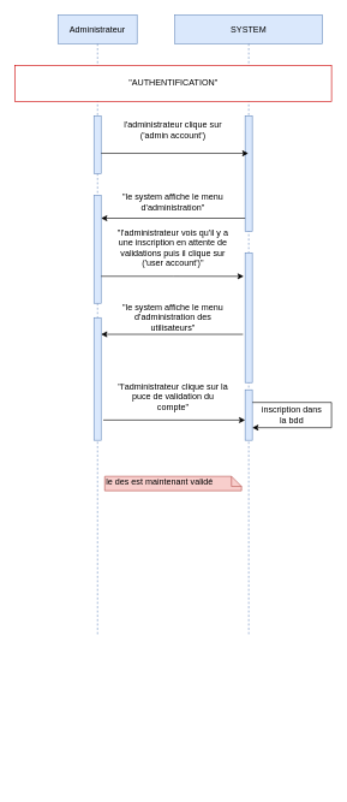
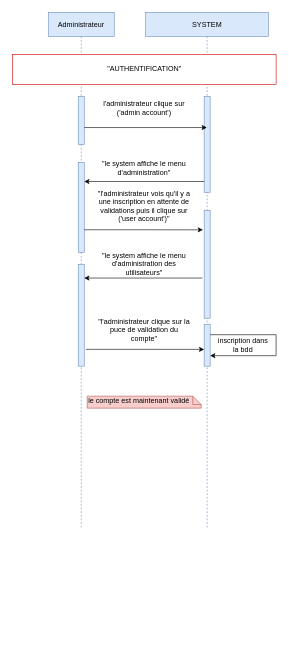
  <mxCell id="0" />
  <mxCell id="1" parent="0" />
  <mxCell id="2" value="Administrateur" style="shape=umlLifeline;perimeter=lifelinePerimeter;container=1;collapsible=0;recursiveResize=0;rounded=0;shadow=0;strokeWidth=1;fillColor=#dae8fc;strokeColor=#6c8ebf;" parent="1" vertex="1"><mxGeometry x="80" y="20" width="110" height="860" as="geometry" /></mxCell>
  <mxCell id="3" value="" style="group" parent="2" vertex="1" connectable="0"><mxGeometry x="50" y="300" width="10" height="770" as="geometry" /></mxCell>
  <mxCell id="4" value="" style="group" parent="3" vertex="1" connectable="0"><mxGeometry width="10" height="770" as="geometry" /></mxCell>
  <mxCell id="5" style="edgeStyle=orthogonalEdgeStyle;rounded=0;orthogonalLoop=1;jettySize=auto;html=1;exitX=0.5;exitY=1;exitDx=0;exitDy=0;dashed=1;startArrow=none;startFill=0;" parent="4" edge="1"><mxGeometry relative="1" as="geometry"><mxPoint x="5" y="340" as="sourcePoint" /><mxPoint x="5" y="340" as="targetPoint" /></mxGeometry></mxCell>
  <mxCell id="6" value="" style="html=1;strokeColor=#6c8ebf;fillColor=#dae8fc;" vertex="1" parent="2"><mxGeometry x="50" y="140" width="10" height="80" as="geometry" /></mxCell>
  <mxCell id="7" value="" style="html=1;strokeColor=#6c8ebf;fillColor=#dae8fc;" vertex="1" parent="2"><mxGeometry x="50" y="250" width="10" height="150" as="geometry" /></mxCell>
  <mxCell id="8" value="" style="html=1;strokeColor=#6c8ebf;fillColor=#dae8fc;" vertex="1" parent="2"><mxGeometry x="50" y="420" width="10" height="170" as="geometry" /></mxCell>
  <mxCell id="9" value="SYSTEM" style="shape=umlLifeline;perimeter=lifelinePerimeter;container=0;collapsible=0;recursiveResize=0;rounded=0;shadow=0;strokeWidth=1;fillColor=#dae8fc;strokeColor=#6c8ebf;" parent="1" vertex="1"><mxGeometry x="242.5" y="20" width="205" height="860" as="geometry" /></mxCell>
  <mxCell id="10" style="edgeStyle=orthogonalEdgeStyle;rounded=0;orthogonalLoop=1;jettySize=auto;html=1;exitX=0.5;exitY=1;exitDx=0;exitDy=0;dashed=1;startArrow=none;startFill=0;" parent="1" edge="1"><mxGeometry x="395" y="80" as="geometry"><mxPoint x="345" y="720" as="sourcePoint" /><mxPoint x="345" y="720" as="targetPoint" /></mxGeometry></mxCell>
  <mxCell id="11" style="edgeStyle=orthogonalEdgeStyle;rounded=0;orthogonalLoop=1;jettySize=auto;html=1;exitX=0.5;exitY=1;exitDx=0;exitDy=0;" edge="1" parent="1"><mxGeometry relative="1" as="geometry"><mxPoint x="405" y="590" as="sourcePoint" /><mxPoint x="405" y="590" as="targetPoint" /></mxGeometry></mxCell>
  <mxCell id="12" value="&quot;AUTHENTIFICATION&quot;" style="html=1;strokeColor=#CC0000;" vertex="1" parent="1"><mxGeometry x="20" y="90" width="440" height="50" as="geometry" /></mxCell>
  <mxCell id="13" value="" style="html=1;strokeColor=#6c8ebf;fillColor=#dae8fc;fontStyle=1" vertex="1" parent="1"><mxGeometry x="340" y="160" width="10" height="160" as="geometry" /></mxCell>
  <mxCell id="14" value="&quot;le system affiche le menu d'administration&quot;" style="text;html=1;strokeColor=none;fillColor=none;align=center;verticalAlign=middle;whiteSpace=wrap;rounded=0;" vertex="1" parent="1"><mxGeometry x="160" y="270" width="160" height="20" as="geometry" /></mxCell>
  <mxCell id="15" value="l'administrateur clique sur ('admin account')" style="text;html=1;strokeColor=none;fillColor=none;align=center;verticalAlign=middle;whiteSpace=wrap;rounded=0;" vertex="1" parent="1"><mxGeometry x="160" y="170" width="160" height="20" as="geometry" /></mxCell>
  <mxCell id="16" value="&quot;l'administrateur vois qu'il y a une inscription en attente de validations puis il clique sur ('user account')&quot;" style="text;html=1;strokeColor=none;fillColor=none;align=center;verticalAlign=middle;whiteSpace=wrap;rounded=0;" vertex="1" parent="1"><mxGeometry x="160" y="333" width="160" height="20" as="geometry" /></mxCell>
  <mxCell id="17" value="&quot;l'administrateur clique sur la puce de validation du compte&quot;" style="text;html=1;strokeColor=none;fillColor=none;align=center;verticalAlign=middle;whiteSpace=wrap;rounded=0;" vertex="1" parent="1"><mxGeometry x="160" y="540" width="160" height="20" as="geometry" /></mxCell>
  <mxCell id="18" value="&quot;le system affiche le menu d'administration des utilisateurs&quot;" style="text;html=1;strokeColor=none;fillColor=none;align=center;verticalAlign=middle;whiteSpace=wrap;rounded=0;" vertex="1" parent="1"><mxGeometry x="160" y="430" width="160" height="20" as="geometry" /></mxCell>
- <mxCell id="19" value="&lt;div&gt;le des est maintenant validé&lt;/div&gt;" style="shape=note;whiteSpace=wrap;html=1;size=14;verticalAlign=top;align=left;spacingTop=-6;fillColor=#f8cecc;strokeColor=#b85450;" vertex="1" parent="1"><mxGeometry x="145" y="660" width="190" height="20" as="geometry" /></mxCell>
+ <mxCell id="19" value="&lt;div&gt;le compte est maintenant validé&lt;/div&gt;" style="shape=note;whiteSpace=wrap;html=1;size=14;verticalAlign=top;align=left;spacingTop=-6;fillColor=#f8cecc;strokeColor=#b85450;" vertex="1" parent="1"><mxGeometry x="145" y="660" width="190" height="20" as="geometry" /></mxCell>
  <mxCell id="20" value="" style="html=1;strokeColor=#6c8ebf;fillColor=#dae8fc;fontStyle=1" vertex="1" parent="1"><mxGeometry x="340" y="350" width="10" height="180" as="geometry" /></mxCell>
  <mxCell id="21" value="" style="endArrow=classic;html=1;exitX=1;exitY=0.65;exitDx=0;exitDy=0;exitPerimeter=0;" edge="1" parent="1" source="6" target="9"><mxGeometry width="50" height="50" relative="1" as="geometry"><mxPoint x="340" y="480" as="sourcePoint" /><mxPoint x="390" y="430" as="targetPoint" /></mxGeometry></mxCell>
  <mxCell id="22" value="" style="endArrow=classic;html=1;" edge="1" parent="1"><mxGeometry width="50" height="50" relative="1" as="geometry"><mxPoint x="340" y="302" as="sourcePoint" /><mxPoint x="140" y="302" as="targetPoint" /></mxGeometry></mxCell>
  <mxCell id="23" style="edgeStyle=orthogonalEdgeStyle;rounded=0;orthogonalLoop=1;jettySize=auto;html=1;exitX=1;exitY=0.75;exitDx=0;exitDy=0;entryX=-0.2;entryY=0.181;entryDx=0;entryDy=0;entryPerimeter=0;" edge="1" parent="1" source="7" target="20"><mxGeometry relative="1" as="geometry"><mxPoint x="338" y="409" as="targetPoint" /></mxGeometry></mxCell>
  <mxCell id="24" value="" style="endArrow=classic;html=1;exitX=-0.3;exitY=0.628;exitDx=0;exitDy=0;exitPerimeter=0;" edge="1" parent="1" source="20"><mxGeometry width="50" height="50" relative="1" as="geometry"><mxPoint x="340" y="480" as="sourcePoint" /><mxPoint x="140" y="463" as="targetPoint" /></mxGeometry></mxCell>
  <mxCell id="25" value="" style="html=1;strokeColor=#6c8ebf;fillColor=#dae8fc;fontStyle=1" vertex="1" parent="1"><mxGeometry x="340" y="540" width="10" height="70" as="geometry" /></mxCell>
  <mxCell id="26" value="" style="endArrow=classic;html=1;exitX=1.3;exitY=0.835;exitDx=0;exitDy=0;exitPerimeter=0;" edge="1" parent="1" source="8"><mxGeometry width="50" height="50" relative="1" as="geometry"><mxPoint x="340" y="480" as="sourcePoint" /><mxPoint x="340" y="582" as="targetPoint" /></mxGeometry></mxCell>
  <mxCell id="27" style="edgeStyle=orthogonalEdgeStyle;rounded=0;orthogonalLoop=1;jettySize=auto;html=1;exitX=1;exitY=0.25;exitDx=0;exitDy=0;entryX=1;entryY=0.75;entryDx=0;entryDy=0;" edge="1" parent="1" source="25" target="25"><mxGeometry relative="1" as="geometry"><Array as="points"><mxPoint x="460" y="558" /><mxPoint x="460" y="593" /></Array></mxGeometry></mxCell>
  <mxCell id="28" value="inscription dans la bdd" style="text;html=1;strokeColor=none;fillColor=none;align=center;verticalAlign=middle;whiteSpace=wrap;rounded=0;" vertex="1" parent="1"><mxGeometry x="360" y="565" width="90" height="20" as="geometry" /></mxCell>
